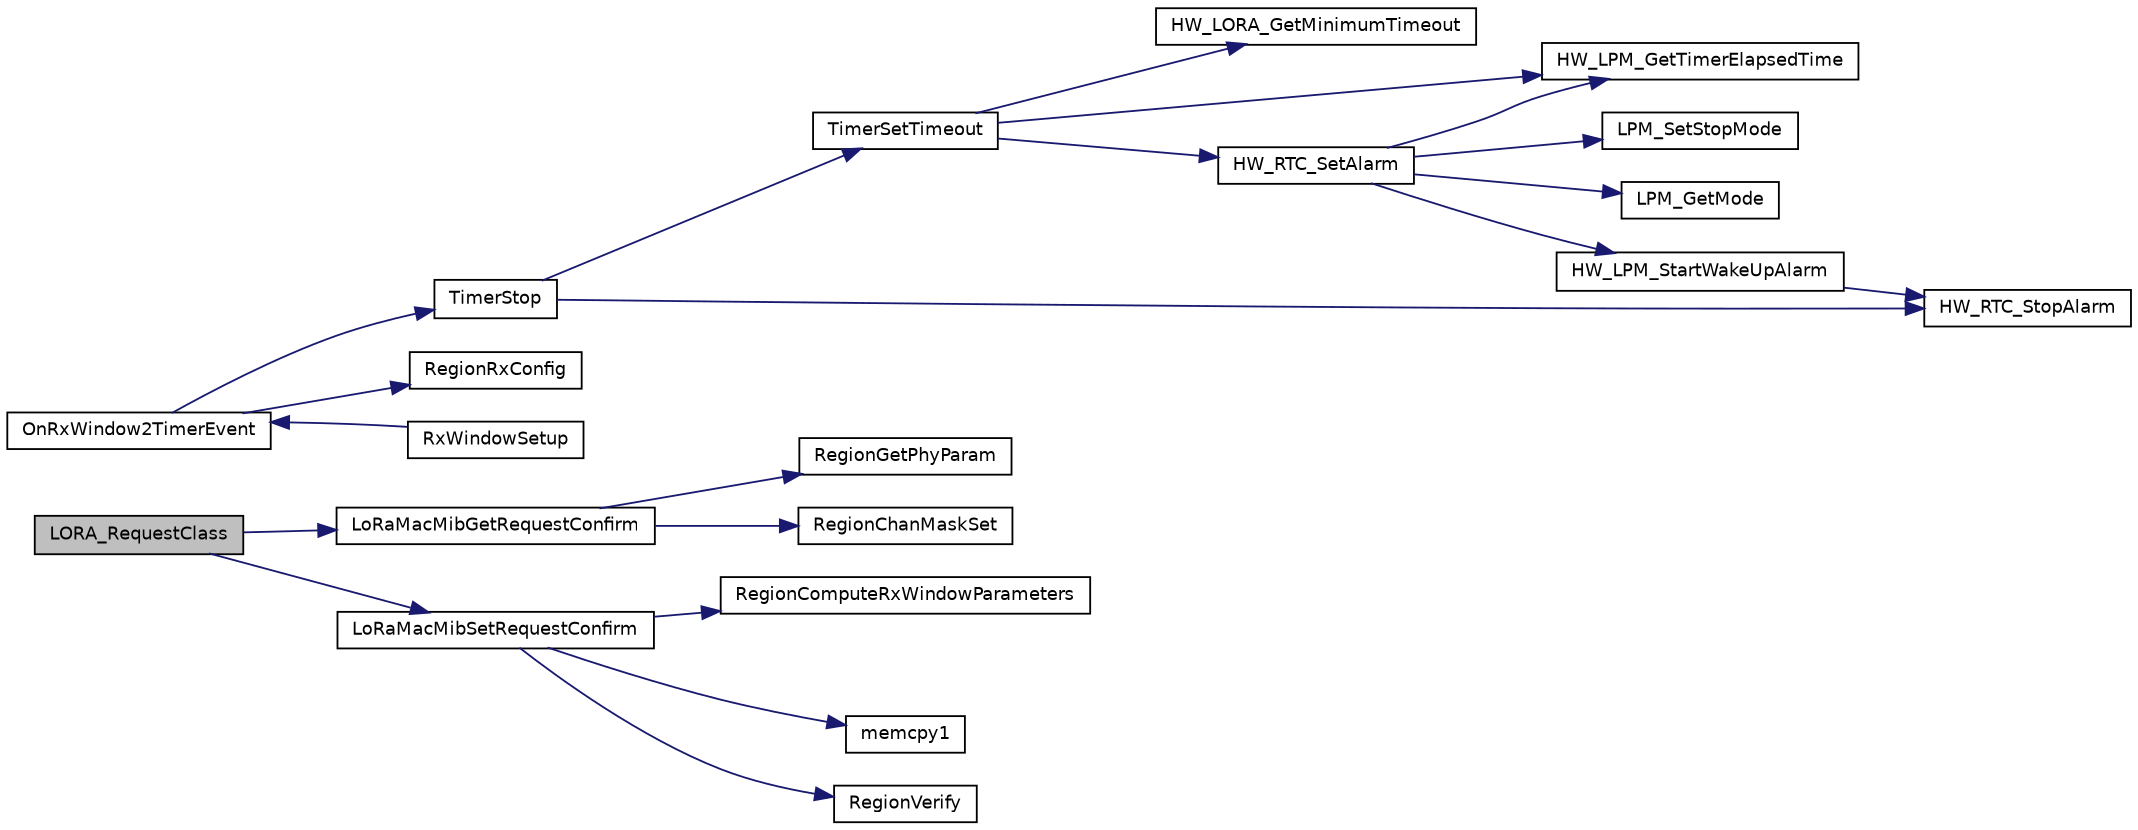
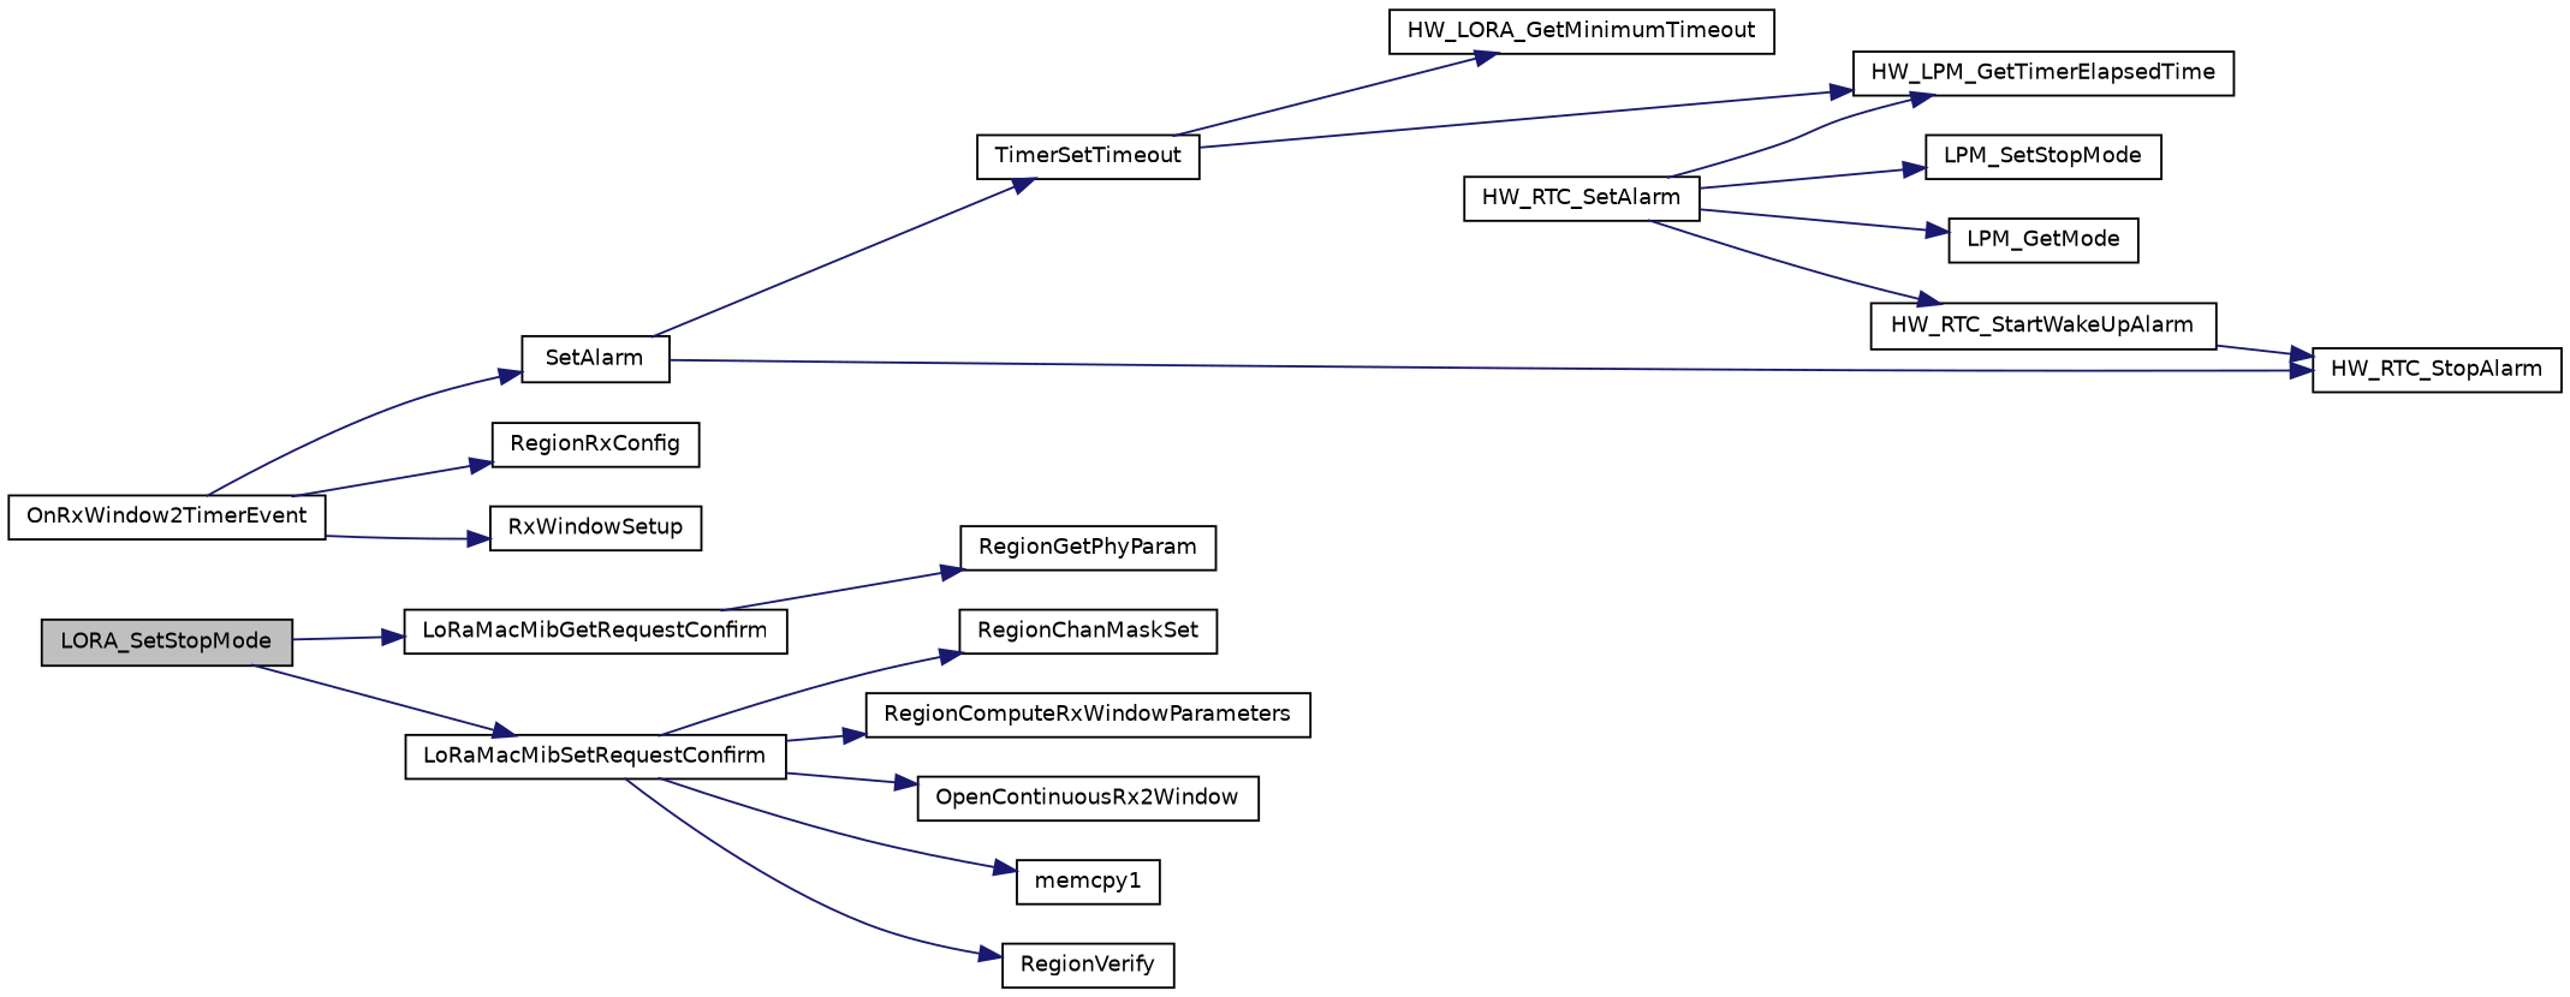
  digraph {
    fontname="DejaVu Sans"
    rankdir=LR
    node [color=black fillcolor=white fontname="DejaVu Sans" fontsize=10 shape=record style=filled]
    edge [color=midnightblue fontname="DejaVu Sans" fontsize=10 labelfontname=Helvetica labelfontsize=10 style=solid]
-   n1 [fillcolor=grey75 fontcolor=black height=0.2 label=LORA_RequestClass width=0.4]
+   n1 [fillcolor=grey75 fontcolor=black height=0.2 label=LORA_SetStopMode width=0.4]
    n2 [height=0.2 label=LoRaMacMibGetRequestConfirm width=0.4]
    n3 [height=0.2 label=LoRaMacMibSetRequestConfirm width=0.4]
    n4 [height=0.2 label=RegionGetPhyParam width=0.4]
    n5 [height=0.2 label=RegionComputeRxWindowParameters width=0.4]
+   n6 [height=0.2 label=OpenContinuousRx2Window width=0.4]
    n7 [height=0.2 label=memcpy1 width=0.4]
    n8 [height=0.2 label=RegionVerify width=0.4]
    n9 [height=0.2 label=RegionChanMaskSet width=0.4]
    n10 [height=0.2 label=OnRxWindow2TimerEvent width=0.4]
-   n11 [height=0.2 label=TimerStop width=0.4]
+   n11 [height=0.2 label=SetAlarm width=0.4]
    n12 [height=0.2 label=RegionRxConfig width=0.4]
    n13 [height=0.2 label=RxWindowSetup width=0.4]
    n14 [height=0.2 label=TimerSetTimeout width=0.4]
    n15 [height=0.2 label=HW_RTC_StopAlarm width=0.4]
    n16 [height=0.2 label=HW_LORA_GetMinimumTimeout width=0.4]
    n17 [height=0.2 label=HW_LPM_GetTimerElapsedTime width=0.4]
    n18 [height=0.2 label=HW_RTC_SetAlarm width=0.4]
    n19 [height=0.2 label=LPM_SetStopMode width=0.4]
    n20 [height=0.2 label=LPM_GetMode width=0.4]
-   n21 [height=0.2 label=HW_LPM_StartWakeUpAlarm width=0.4]
+   n21 [height=0.2 label=HW_RTC_StartWakeUpAlarm width=0.4]
    n1 -> n2
    n1 -> n3
    n2 -> n4
    n3 -> n5
+   n3 -> n6
    n3 -> n7
    n3 -> n8
-   n2 -> n9
+   n3 -> n9
    n10 -> n11
    n10 -> n12
-   n13 -> n10
+   n10 -> n13
    n11 -> n14
    n11 -> n15
    n14 -> n16
    n14 -> n17
-   n14 -> n18
    n18 -> n17
    n18 -> n19
    n18 -> n20
    n18 -> n21
    n21 -> n15
  }
